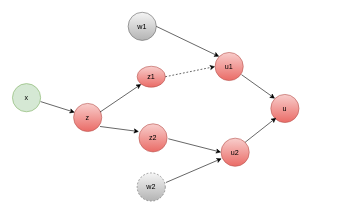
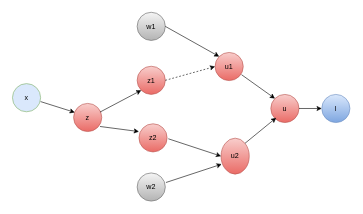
  <mxCell id="0" />
  <mxCell id="1" parent="0" />
- <mxCell id="2" value="w1" style="ellipse;whiteSpace=wrap;html=1;aspect=fixed;fillColor=#f5f5f5;gradientColor=#b3b3b3;strokeColor=#666666;" vertex="1" parent="1"><mxGeometry x="213" y="20" width="47" height="47" as="geometry" /></mxCell>
- <mxCell id="3" value="w2" style="ellipse;whiteSpace=wrap;html=1;aspect=fixed;fillColor=#f5f5f5;gradientColor=#b3b3b3;strokeColor=#666666;dashed=1;" vertex="1" parent="1"><mxGeometry x="228" y="288" width="47" height="47" as="geometry" /></mxCell>
- <mxCell id="4" value="x" style="ellipse;whiteSpace=wrap;html=1;aspect=fixed;fillColor=#d5e8d4;strokeColor=#82b366;" vertex="1" parent="1"><mxGeometry x="20" y="139" width="47" height="47" as="geometry" /></mxCell>
+ <mxCell id="2" value="w1" style="ellipse;whiteSpace=wrap;html=1;aspect=fixed;fillColor=#f5f5f5;gradientColor=#b3b3b3;strokeColor=#666666;" vertex="1" parent="1"><mxGeometry x="228" y="20" width="47" height="47" as="geometry" /></mxCell>
+ <mxCell id="3" value="w2" style="ellipse;whiteSpace=wrap;html=1;aspect=fixed;fillColor=#f5f5f5;gradientColor=#b3b3b3;strokeColor=#666666;" vertex="1" parent="1"><mxGeometry x="228" y="288" width="47" height="47" as="geometry" /></mxCell>
+ <mxCell id="4" value="x" style="ellipse;whiteSpace=wrap;html=1;aspect=fixed;fillColor=#dae8fc;strokeColor=#82b366;" vertex="1" parent="1"><mxGeometry x="20" y="139" width="47" height="47" as="geometry" /></mxCell>
  <mxCell id="5" value="z" style="ellipse;whiteSpace=wrap;html=1;aspect=fixed;fillColor=#f8cecc;strokeColor=#b85450;gradientColor=#ea6b66;" vertex="1" parent="1"><mxGeometry x="122" y="172" width="47" height="47" as="geometry" /></mxCell>
  <mxCell id="6" value="" style="endArrow=classic;html=1;rounded=0;exitX=1;exitY=0.319;exitDx=0;exitDy=0;exitPerimeter=0;" edge="1" parent="1"><mxGeometry width="50" height="50" relative="1" as="geometry"><mxPoint x="67" y="169" as="sourcePoint" /><mxPoint x="124" y="187" as="targetPoint" /><Array as="points" /></mxGeometry></mxCell>
- <mxCell id="7" value="z1" style="ellipse;whiteSpace=wrap;html=1;aspect=fixed;fillColor=#f8cecc;strokeColor=#b85450;gradientColor=#ea6b66;" vertex="1" parent="1"><mxGeometry x="228" y="110" width="47" height="35" as="geometry" /></mxCell>
+ <mxCell id="7" value="z1" style="ellipse;whiteSpace=wrap;html=1;aspect=fixed;fillColor=#f8cecc;strokeColor=#b85450;gradientColor=#ea6b66;" vertex="1" parent="1"><mxGeometry x="228" y="110" width="47" height="47" as="geometry" /></mxCell>
  <mxCell id="8" value="z2" style="ellipse;whiteSpace=wrap;html=1;aspect=fixed;fillColor=#f8cecc;strokeColor=#b85450;gradientColor=#ea6b66;" vertex="1" parent="1"><mxGeometry x="231" y="206" width="47" height="47" as="geometry" /></mxCell>
  <mxCell id="9" value="" style="endArrow=classic;html=1;rounded=0;exitX=1;exitY=0.319;exitDx=0;exitDy=0;exitPerimeter=0;entryX=0;entryY=1;entryDx=0;entryDy=0;" edge="1" parent="1" target="7"><mxGeometry width="50" height="50" relative="1" as="geometry"><mxPoint x="166" y="186.5" as="sourcePoint" /><mxPoint x="223" y="204.5" as="targetPoint" /><Array as="points" /></mxGeometry></mxCell>
  <mxCell id="10" value="" style="endArrow=classic;html=1;rounded=0;exitX=1;exitY=0.319;exitDx=0;exitDy=0;exitPerimeter=0;entryX=0;entryY=0.277;entryDx=0;entryDy=0;entryPerimeter=0;" edge="1" parent="1" target="8"><mxGeometry width="50" height="50" relative="1" as="geometry"><mxPoint x="166" y="210.5" as="sourcePoint" /><mxPoint x="217" y="172" as="targetPoint" /><Array as="points" /></mxGeometry></mxCell>
  <mxCell id="11" value="u1" style="ellipse;whiteSpace=wrap;html=1;aspect=fixed;fillColor=#f8cecc;strokeColor=#b85450;gradientColor=#ea6b66;" vertex="1" parent="1"><mxGeometry x="358" y="87" width="47" height="47" as="geometry" /></mxCell>
- <mxCell id="12" value="u2" style="ellipse;whiteSpace=wrap;html=1;aspect=fixed;fillColor=#f8cecc;strokeColor=#b85450;gradientColor=#ea6b66;" vertex="1" parent="1"><mxGeometry x="368" y="230" width="47" height="47" as="geometry" /></mxCell>
+ <mxCell id="12" value="u2" style="ellipse;whiteSpace=wrap;html=1;aspect=fixed;fillColor=#f8cecc;strokeColor=#b85450;gradientColor=#ea6b66;" vertex="1" parent="1"><mxGeometry x="368" y="230" width="47" height="60" as="geometry" /></mxCell>
  <mxCell id="13" value="" style="endArrow=classic;html=1;rounded=0;entryX=0.021;entryY=0.723;entryDx=0;entryDy=0;entryPerimeter=0;exitX=1.021;exitY=0.34;exitDx=0;exitDy=0;exitPerimeter=0;" edge="1" parent="1" source="3" target="12"><mxGeometry width="50" height="50" relative="1" as="geometry"><mxPoint x="285" y="297" as="sourcePoint" /><mxPoint x="371" y="146" as="targetPoint" /></mxGeometry></mxCell>
  <mxCell id="14" value="" style="endArrow=classic;html=1;rounded=0;entryX=0;entryY=0.5;entryDx=0;entryDy=0;" edge="1" parent="1" target="12"><mxGeometry width="50" height="50" relative="1" as="geometry"><mxPoint x="280" y="231" as="sourcePoint" /><mxPoint x="375" y="272" as="targetPoint" /></mxGeometry></mxCell>
  <mxCell id="15" value="" style="endArrow=classic;html=1;rounded=0;exitX=1;exitY=0.5;exitDx=0;exitDy=0;entryX=0;entryY=0.5;entryDx=0;entryDy=0;dashed=1;" edge="1" parent="1" source="7" target="11"><mxGeometry width="50" height="50" relative="1" as="geometry"><mxPoint x="275" y="155" as="sourcePoint" /><mxPoint x="362" y="133" as="targetPoint" /></mxGeometry></mxCell>
  <mxCell id="16" value="" style="endArrow=classic;html=1;rounded=0;exitX=1;exitY=0.5;exitDx=0;exitDy=0;entryX=0;entryY=0;entryDx=0;entryDy=0;" edge="1" parent="1" source="2" target="11"><mxGeometry width="50" height="50" relative="1" as="geometry"><mxPoint x="276" y="117" as="sourcePoint" /><mxPoint x="364" y="111" as="targetPoint" /></mxGeometry></mxCell>
  <mxCell id="17" value="u" style="ellipse;whiteSpace=wrap;html=1;aspect=fixed;fillColor=#f8cecc;strokeColor=#b85450;gradientColor=#ea6b66;" vertex="1" parent="1"><mxGeometry x="451" y="157" width="47" height="47" as="geometry" /></mxCell>
  <mxCell id="18" value="" style="endArrow=classic;html=1;rounded=0;exitX=1;exitY=0;exitDx=0;exitDy=0;" edge="1" parent="1" source="12"><mxGeometry width="50" height="50" relative="1" as="geometry"><mxPoint x="410" y="246" as="sourcePoint" /><mxPoint x="460" y="196" as="targetPoint" /></mxGeometry></mxCell>
  <mxCell id="19" value="" style="endArrow=classic;html=1;rounded=0;exitX=1;exitY=0;exitDx=0;exitDy=0;entryX=0;entryY=0;entryDx=0;entryDy=0;" edge="1" parent="1" target="17"><mxGeometry width="50" height="50" relative="1" as="geometry"><mxPoint x="402" y="124" as="sourcePoint" /><mxPoint x="454" y="83" as="targetPoint" /></mxGeometry></mxCell>
+ <mxCell id="20" value="l" style="ellipse;whiteSpace=wrap;html=1;aspect=fixed;fillColor=#dae8fc;strokeColor=#6c8ebf;gradientColor=#7ea6e0;" vertex="1" parent="1"><mxGeometry x="536" y="157" width="47" height="47" as="geometry" /></mxCell>
+ <mxCell id="21" value="" style="endArrow=classic;html=1;rounded=0;exitX=1;exitY=0.5;exitDx=0;exitDy=0;entryX=0;entryY=0.5;entryDx=0;entryDy=0;" edge="1" parent="1" source="17" target="20"><mxGeometry width="50" height="50" relative="1" as="geometry"><mxPoint x="349" y="124" as="sourcePoint" /><mxPoint x="468" y="102" as="targetPoint" /></mxGeometry></mxCell>
